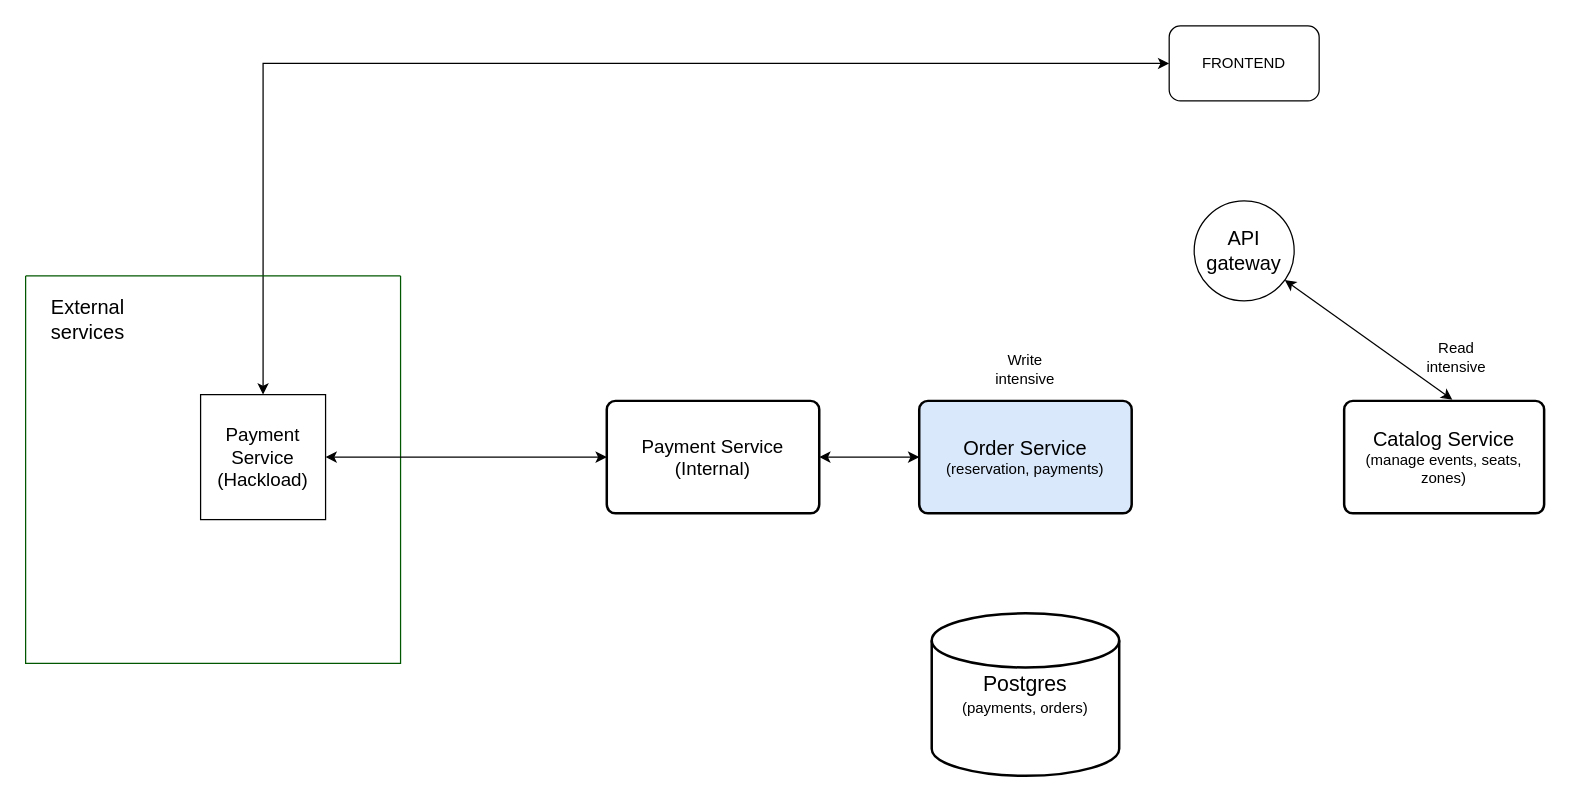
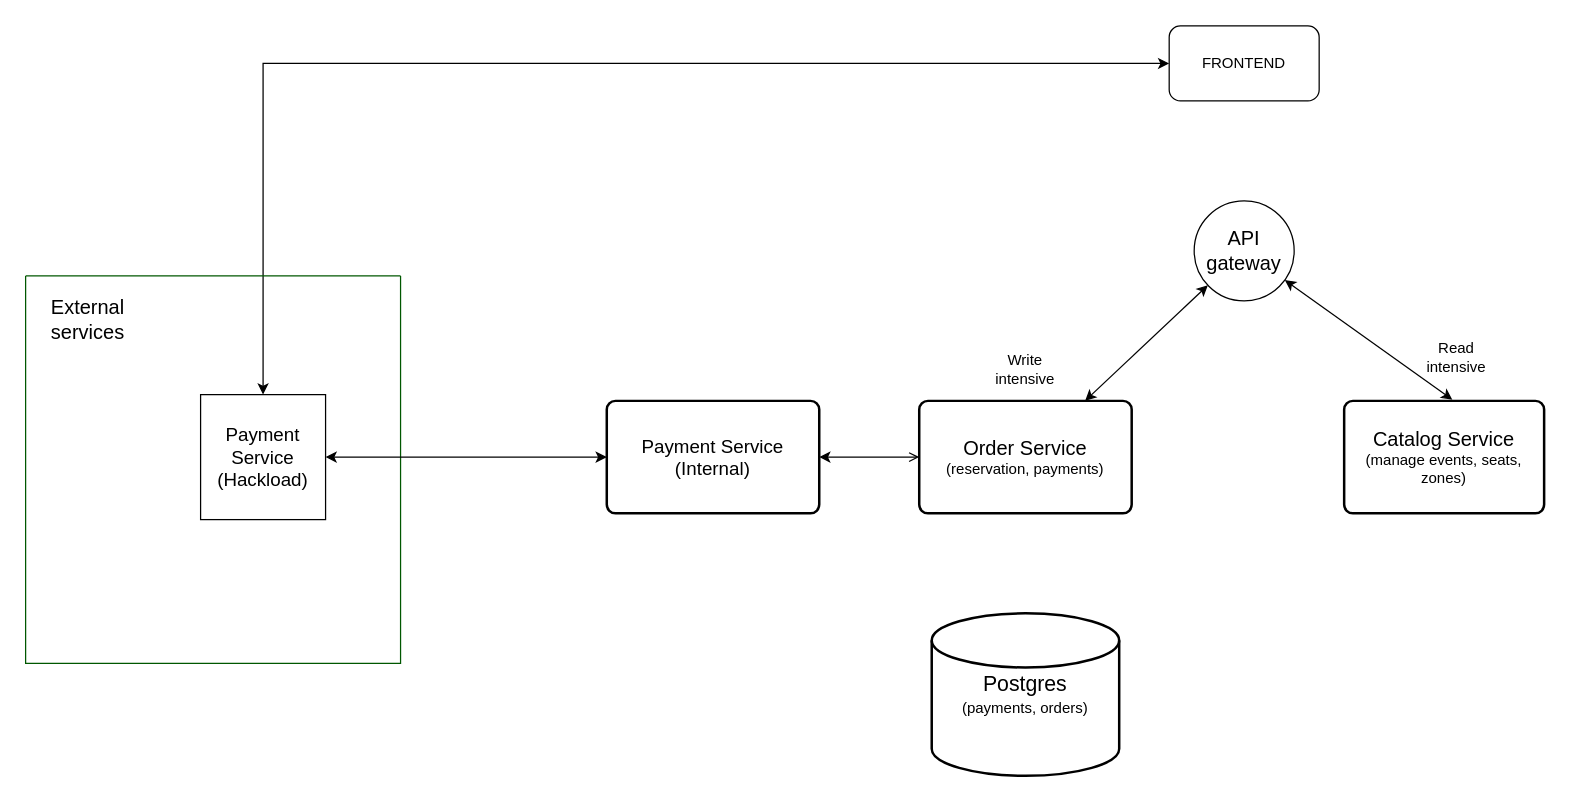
  <mxCell id="0" />
  <mxCell id="1" parent="0" />
  <mxCell id="2" value="&lt;font style=&quot;font-size: 17px;&quot;&gt;Postgres&lt;/font&gt;&lt;div&gt;(payments, orders)&lt;/div&gt;" style="strokeWidth=2;html=1;shape=mxgraph.flowchart.database;whiteSpace=wrap;" parent="1" vertex="1"><mxGeometry x="745" y="490" width="150" height="130" as="geometry" /></mxCell>
- <mxCell id="3" value="&lt;font style=&quot;font-size: 16px;&quot;&gt;Order Service&lt;/font&gt;&lt;div&gt;&lt;font&gt;(reservation, payments)&lt;/font&gt;&lt;/div&gt;" style="rounded=1;whiteSpace=wrap;html=1;absoluteArcSize=1;arcSize=14;strokeWidth=2;fillColor=#dae8fc;" parent="1" vertex="1"><mxGeometry x="735" y="320" width="170" height="90" as="geometry" /></mxCell>
+ <mxCell id="3" value="&lt;font style=&quot;font-size: 16px;&quot;&gt;Order Service&lt;/font&gt;&lt;div&gt;&lt;font&gt;(reservation, payments)&lt;/font&gt;&lt;/div&gt;" style="rounded=1;whiteSpace=wrap;html=1;absoluteArcSize=1;arcSize=14;strokeWidth=2;" parent="1" vertex="1"><mxGeometry x="735" y="320" width="170" height="90" as="geometry" /></mxCell>
  <mxCell id="4" value="&lt;font style=&quot;font-size: 16px;&quot;&gt;Catalog Service&lt;/font&gt;&lt;div&gt;&lt;font&gt;(manage events, seats, zones)&lt;/font&gt;&lt;/div&gt;" style="rounded=1;whiteSpace=wrap;html=1;absoluteArcSize=1;arcSize=14;strokeWidth=2;" parent="1" vertex="1"><mxGeometry x="1075" y="320" width="160" height="90" as="geometry" /></mxCell>
  <mxCell id="5" value="Write intensive" style="text;html=1;align=center;verticalAlign=middle;whiteSpace=wrap;rounded=0;" parent="1" vertex="1"><mxGeometry x="790" y="280" width="60" height="30" as="geometry" /></mxCell>
  <mxCell id="6" value="Read intensive" style="text;html=1;align=center;verticalAlign=middle;whiteSpace=wrap;rounded=0;" parent="1" vertex="1"><mxGeometry x="1135" y="270" width="60" height="30" as="geometry" /></mxCell>
+ <mxCell id="7" style="rounded=0;orthogonalLoop=1;jettySize=auto;html=1;startArrow=classic;startFill=1;" edge="1" parent="1" source="8" target="3"><mxGeometry relative="1" as="geometry" /></mxCell>
  <mxCell id="8" value="&lt;font style=&quot;font-size: 16px;&quot;&gt;API&lt;/font&gt;&lt;div&gt;&lt;font style=&quot;font-size: 16px;&quot;&gt;gateway&lt;/font&gt;&lt;/div&gt;" style="ellipse;whiteSpace=wrap;html=1;aspect=fixed;" parent="1" vertex="1"><mxGeometry x="955" y="160" width="80" height="80" as="geometry" /></mxCell>
  <mxCell id="9" style="edgeStyle=orthogonalEdgeStyle;rounded=0;orthogonalLoop=1;jettySize=auto;html=1;startArrow=classic;startFill=1;" edge="1" parent="1" source="10" target="13"><mxGeometry relative="1" as="geometry" /></mxCell>
  <mxCell id="10" value="FRONTEND" style="rounded=1;whiteSpace=wrap;html=1;" vertex="1" parent="1"><mxGeometry x="935" y="20" width="120" height="60" as="geometry" /></mxCell>
  <mxCell id="11" style="rounded=0;orthogonalLoop=1;jettySize=auto;html=1;entryX=0.541;entryY=-0.011;entryDx=0;entryDy=0;entryPerimeter=0;startArrow=classic;startFill=1;" edge="1" parent="1" source="8" target="4"><mxGeometry relative="1" as="geometry" /></mxCell>
  <mxCell id="12" value="" style="swimlane;startSize=0;fillColor=default;fontColor=#ffffff;strokeColor=#005700;fillStyle=auto;gradientColor=default;" vertex="1" parent="1"><mxGeometry x="20" y="220" width="300" height="310" as="geometry" /></mxCell>
  <mxCell id="13" value="&lt;font style=&quot;font-size: 15px;&quot;&gt;Payment Service&lt;br&gt;(Hackload)&lt;/font&gt;" style="whiteSpace=wrap;html=1;aspect=fixed;" vertex="1" parent="12"><mxGeometry x="140" y="95" width="100" height="100" as="geometry" /></mxCell>
  <mxCell id="14" value="&lt;font style=&quot;font-size: 16px;&quot;&gt;External services&lt;/font&gt;" style="text;html=1;align=center;verticalAlign=middle;whiteSpace=wrap;rounded=0;" vertex="1" parent="12"><mxGeometry x="20" y="20" width="60" height="30" as="geometry" /></mxCell>
  <mxCell id="15" style="rounded=0;orthogonalLoop=1;jettySize=auto;html=1;startArrow=classic;startFill=1;" edge="1" parent="1" source="17" target="13"><mxGeometry relative="1" as="geometry" /></mxCell>
- <mxCell id="16" style="edgeStyle=orthogonalEdgeStyle;rounded=0;orthogonalLoop=1;jettySize=auto;html=1;entryX=0;entryY=0.5;entryDx=0;entryDy=0;startArrow=classic;startFill=1;" edge="1" parent="1" source="17" target="3"><mxGeometry relative="1" as="geometry" /></mxCell>
+ <mxCell id="16" style="edgeStyle=orthogonalEdgeStyle;rounded=0;orthogonalLoop=1;jettySize=auto;html=1;entryX=0;entryY=0.5;entryDx=0;entryDy=0;startArrow=classic;startFill=1;endArrow=open;" edge="1" parent="1" source="17" target="3"><mxGeometry relative="1" as="geometry" /></mxCell>
  <mxCell id="17" value="&lt;span style=&quot;font-size: 15px;&quot;&gt;Payment Service&lt;/span&gt;&lt;br style=&quot;font-size: 15px;&quot;&gt;&lt;span style=&quot;font-size: 15px;&quot;&gt;(Internal)&lt;/span&gt;" style="rounded=1;whiteSpace=wrap;html=1;absoluteArcSize=1;arcSize=14;strokeWidth=2;" vertex="1" parent="1"><mxGeometry x="485" y="320" width="170" height="90" as="geometry" /></mxCell>
